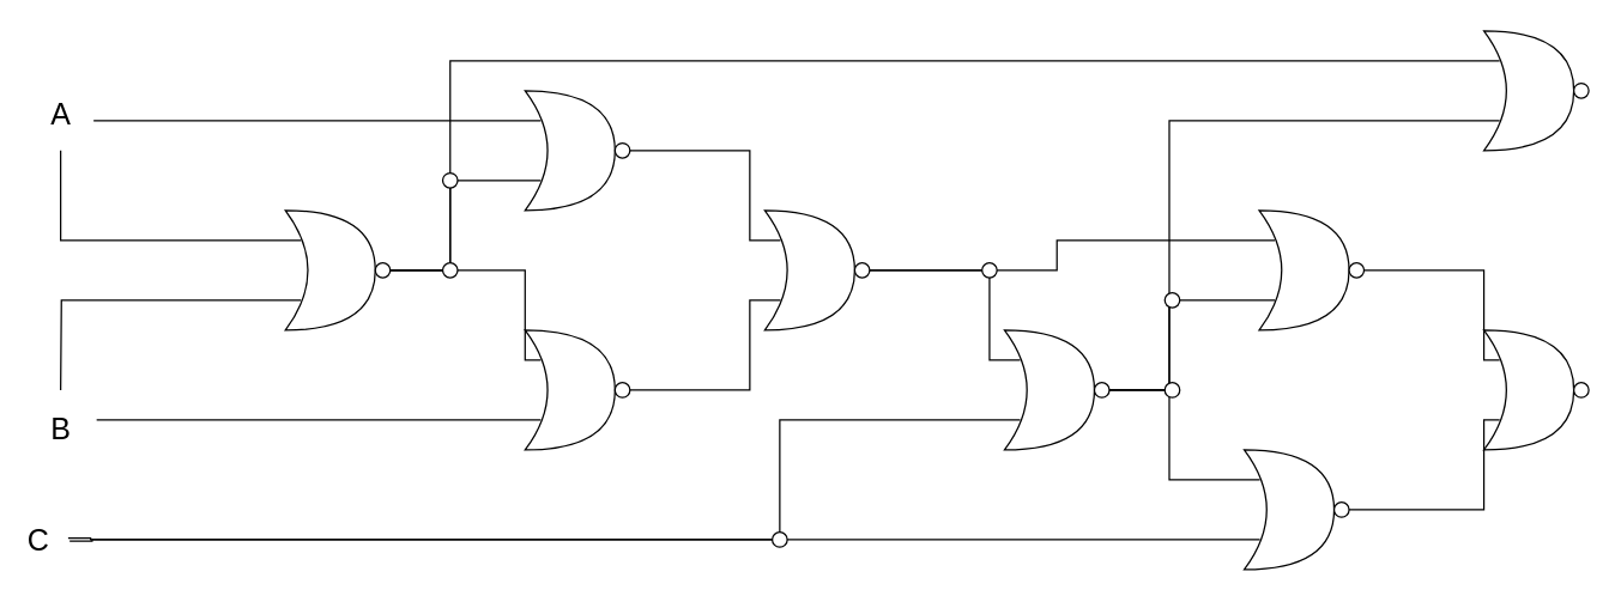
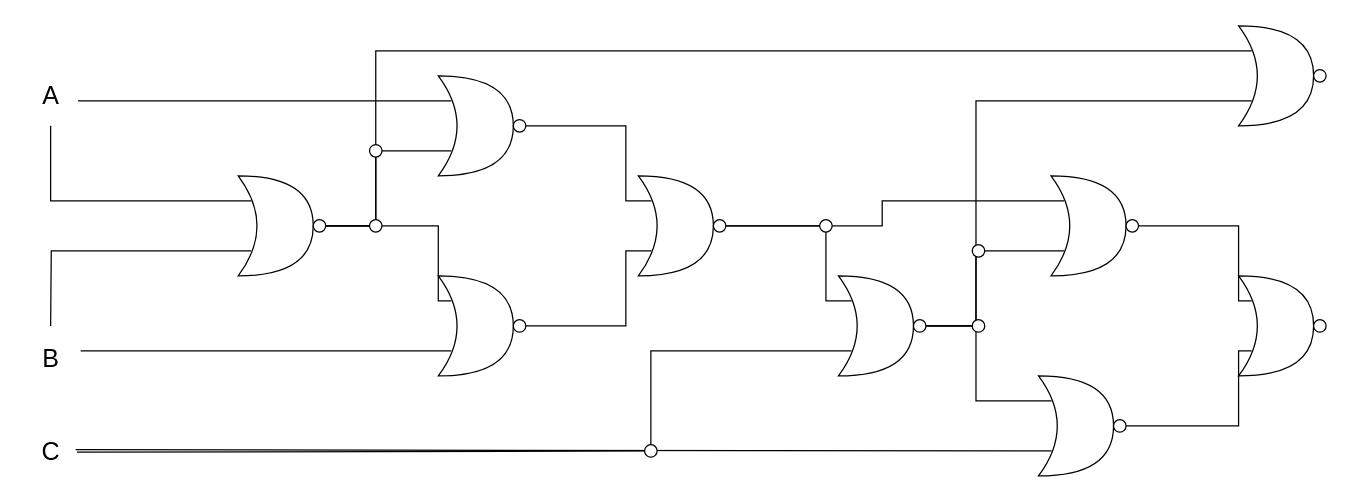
  <mxCell id="0" />
  <mxCell id="1" parent="0" />
  <mxCell id="2" style="edgeStyle=orthogonalEdgeStyle;rounded=0;orthogonalLoop=1;jettySize=auto;html=1;exitX=0.175;exitY=0.75;exitDx=0;exitDy=0;exitPerimeter=0;endArrow=none;endFill=0;" edge="1" parent="1" source="3"><mxGeometry relative="1" as="geometry"><mxPoint x="40" y="260" as="targetPoint" /></mxGeometry></mxCell>
  <mxCell id="3" value="" style="shape=xor;whiteSpace=wrap;html=1;" vertex="1" parent="1"><mxGeometry x="190" y="140" width="60" height="80" as="geometry" /></mxCell>
  <mxCell id="4" value="" style="shape=xor;whiteSpace=wrap;html=1;" vertex="1" parent="1"><mxGeometry x="350" y="60" width="60" height="80" as="geometry" /></mxCell>
  <mxCell id="5" value="" style="shape=xor;whiteSpace=wrap;html=1;" vertex="1" parent="1"><mxGeometry x="350" y="220" width="60" height="80" as="geometry" /></mxCell>
  <mxCell id="6" value="" style="shape=xor;whiteSpace=wrap;html=1;" vertex="1" parent="1"><mxGeometry x="510" y="140" width="60" height="80" as="geometry" /></mxCell>
  <mxCell id="7" value="" style="shape=xor;whiteSpace=wrap;html=1;" vertex="1" parent="1"><mxGeometry x="670" y="220" width="60" height="80" as="geometry" /></mxCell>
  <mxCell id="8" value="" style="shape=xor;whiteSpace=wrap;html=1;" vertex="1" parent="1"><mxGeometry x="840" y="140" width="60" height="80" as="geometry" /></mxCell>
  <mxCell id="9" value="" style="shape=xor;whiteSpace=wrap;html=1;" vertex="1" parent="1"><mxGeometry x="830" y="300" width="60" height="80" as="geometry" /></mxCell>
  <mxCell id="10" value="" style="shape=xor;whiteSpace=wrap;html=1;" vertex="1" parent="1"><mxGeometry x="990" y="220" width="60" height="80" as="geometry" /></mxCell>
  <mxCell id="11" value="" style="shape=xor;whiteSpace=wrap;html=1;" vertex="1" parent="1"><mxGeometry x="990" y="20" width="60" height="80" as="geometry" /></mxCell>
  <mxCell id="12" value="" style="endArrow=none;html=1;rounded=0;entryX=0.175;entryY=0.25;entryDx=0;entryDy=0;entryPerimeter=0;" edge="1" parent="1" target="3"><mxGeometry width="50" height="50" relative="1" as="geometry"><mxPoint x="40" y="100" as="sourcePoint" /><mxPoint x="560" y="260" as="targetPoint" /><Array as="points"><mxPoint x="40" y="160" /></Array></mxGeometry></mxCell>
  <mxCell id="13" value="A" style="text;html=1;align=center;verticalAlign=middle;resizable=0;points=[];autosize=1;strokeColor=none;fillColor=none;fontSize=20;" vertex="1" parent="1"><mxGeometry x="20" y="55" width="40" height="40" as="geometry" /></mxCell>
  <mxCell id="14" value="B" style="text;html=1;align=center;verticalAlign=middle;resizable=0;points=[];autosize=1;strokeColor=none;fillColor=none;fontSize=20;" vertex="1" parent="1"><mxGeometry x="20" y="265" width="40" height="40" as="geometry" /></mxCell>
- <mxCell id="15" value="C" style="text;html=1;align=center;verticalAlign=middle;resizable=0;points=[];autosize=1;strokeColor=none;fillColor=none;fontSize=20;" vertex="1" parent="1"><mxGeometry x="5" y="340" width="40" height="40" as="geometry" /></mxCell>
+ <mxCell id="15" value="C" style="text;html=1;align=center;verticalAlign=middle;resizable=0;points=[];autosize=1;strokeColor=none;fillColor=none;fontSize=20;" vertex="1" parent="1"><mxGeometry x="20" y="340" width="40" height="40" as="geometry" /></mxCell>
  <mxCell id="16" style="edgeStyle=orthogonalEdgeStyle;rounded=0;orthogonalLoop=1;jettySize=auto;html=1;exitX=0.175;exitY=0.25;exitDx=0;exitDy=0;exitPerimeter=0;entryX=1.05;entryY=0.625;entryDx=0;entryDy=0;entryPerimeter=0;endArrow=none;endFill=0;" edge="1" parent="1" source="4" target="13"><mxGeometry relative="1" as="geometry" /></mxCell>
  <mxCell id="17" style="edgeStyle=orthogonalEdgeStyle;rounded=0;orthogonalLoop=1;jettySize=auto;html=1;exitX=1;exitY=0.5;exitDx=0;exitDy=0;exitPerimeter=0;entryX=0.175;entryY=0.75;entryDx=0;entryDy=0;entryPerimeter=0;endArrow=none;endFill=0;" edge="1" parent="1" source="3" target="4"><mxGeometry relative="1" as="geometry" /></mxCell>
  <mxCell id="18" style="edgeStyle=orthogonalEdgeStyle;rounded=0;orthogonalLoop=1;jettySize=auto;html=1;exitX=1;exitY=0.5;exitDx=0;exitDy=0;exitPerimeter=0;entryX=0.175;entryY=0.25;entryDx=0;entryDy=0;entryPerimeter=0;endArrow=none;endFill=0;" edge="1" parent="1" source="32" target="5"><mxGeometry relative="1" as="geometry"><Array as="points"><mxPoint x="350" y="180" /><mxPoint x="350" y="240" /></Array></mxGeometry></mxCell>
  <mxCell id="19" style="edgeStyle=orthogonalEdgeStyle;rounded=0;orthogonalLoop=1;jettySize=auto;html=1;exitX=0.175;exitY=0.75;exitDx=0;exitDy=0;exitPerimeter=0;entryX=1.1;entryY=0.375;entryDx=0;entryDy=0;entryPerimeter=0;endArrow=none;endFill=0;" edge="1" parent="1" source="5" target="14"><mxGeometry relative="1" as="geometry" /></mxCell>
  <mxCell id="20" style="edgeStyle=orthogonalEdgeStyle;rounded=0;orthogonalLoop=1;jettySize=auto;html=1;exitX=1;exitY=0.5;exitDx=0;exitDy=0;exitPerimeter=0;entryX=0.175;entryY=0.25;entryDx=0;entryDy=0;entryPerimeter=0;endArrow=none;endFill=0;" edge="1" parent="1" source="36" target="6"><mxGeometry relative="1" as="geometry"><Array as="points"><mxPoint x="500" y="100" /><mxPoint x="500" y="160" /></Array></mxGeometry></mxCell>
  <mxCell id="21" style="edgeStyle=orthogonalEdgeStyle;rounded=0;orthogonalLoop=1;jettySize=auto;html=1;exitX=1;exitY=0.5;exitDx=0;exitDy=0;exitPerimeter=0;entryX=0.175;entryY=0.75;entryDx=0;entryDy=0;entryPerimeter=0;endArrow=none;endFill=0;" edge="1" parent="1" source="34" target="6"><mxGeometry relative="1" as="geometry"><Array as="points"><mxPoint x="500" y="260" /><mxPoint x="500" y="200" /></Array></mxGeometry></mxCell>
  <mxCell id="22" style="edgeStyle=orthogonalEdgeStyle;rounded=0;orthogonalLoop=1;jettySize=auto;html=1;exitX=1;exitY=0.5;exitDx=0;exitDy=0;exitPerimeter=0;entryX=0.175;entryY=0.25;entryDx=0;entryDy=0;entryPerimeter=0;endArrow=none;endFill=0;" edge="1" parent="1" source="6" target="8"><mxGeometry relative="1" as="geometry" /></mxCell>
  <mxCell id="23" style="edgeStyle=orthogonalEdgeStyle;rounded=0;orthogonalLoop=1;jettySize=auto;html=1;exitX=1;exitY=0.5;exitDx=0;exitDy=0;exitPerimeter=0;entryX=0.175;entryY=0.25;entryDx=0;entryDy=0;entryPerimeter=0;endArrow=none;endFill=0;" edge="1" parent="1" source="38" target="7"><mxGeometry relative="1" as="geometry"><Array as="points"><mxPoint x="660" y="180" /><mxPoint x="660" y="240" /></Array></mxGeometry></mxCell>
  <mxCell id="24" style="edgeStyle=orthogonalEdgeStyle;rounded=0;orthogonalLoop=1;jettySize=auto;html=1;exitX=0.175;exitY=0.75;exitDx=0;exitDy=0;exitPerimeter=0;entryX=1.025;entryY=0.525;entryDx=0;entryDy=0;entryPerimeter=0;endArrow=none;endFill=0;" edge="1" parent="1" source="7" target="15"><mxGeometry relative="1" as="geometry"><Array as="points"><mxPoint x="520" y="280" /><mxPoint x="520" y="360" /><mxPoint x="61" y="360" /></Array></mxGeometry></mxCell>
  <mxCell id="25" style="edgeStyle=orthogonalEdgeStyle;rounded=0;orthogonalLoop=1;jettySize=auto;html=1;exitX=1;exitY=0.5;exitDx=0;exitDy=0;exitPerimeter=0;entryX=0.175;entryY=0.75;entryDx=0;entryDy=0;entryPerimeter=0;endArrow=none;endFill=0;" edge="1" parent="1" source="7" target="8"><mxGeometry relative="1" as="geometry"><Array as="points"><mxPoint x="780" y="260" /><mxPoint x="780" y="200" /></Array></mxGeometry></mxCell>
  <mxCell id="26" style="edgeStyle=orthogonalEdgeStyle;rounded=0;orthogonalLoop=1;jettySize=auto;html=1;exitX=1;exitY=0.5;exitDx=0;exitDy=0;exitPerimeter=0;entryX=0.175;entryY=0.25;entryDx=0;entryDy=0;entryPerimeter=0;endArrow=none;endFill=0;" edge="1" parent="1" source="42" target="10"><mxGeometry relative="1" as="geometry"><Array as="points"><mxPoint x="990" y="180" /><mxPoint x="990" y="240" /></Array></mxGeometry></mxCell>
  <mxCell id="27" style="edgeStyle=orthogonalEdgeStyle;rounded=0;orthogonalLoop=1;jettySize=auto;html=1;exitX=1;exitY=0.5;exitDx=0;exitDy=0;exitPerimeter=0;entryX=0.175;entryY=0.75;entryDx=0;entryDy=0;entryPerimeter=0;endArrow=none;endFill=0;" edge="1" parent="1" source="46" target="10"><mxGeometry relative="1" as="geometry"><Array as="points"><mxPoint x="990" y="340" /><mxPoint x="990" y="280" /></Array></mxGeometry></mxCell>
  <mxCell id="28" style="edgeStyle=orthogonalEdgeStyle;rounded=0;orthogonalLoop=1;jettySize=auto;html=1;exitX=1;exitY=0.5;exitDx=0;exitDy=0;exitPerimeter=0;entryX=0.175;entryY=0.25;entryDx=0;entryDy=0;entryPerimeter=0;endArrow=none;endFill=0;" edge="1" parent="1" source="7" target="9"><mxGeometry relative="1" as="geometry"><Array as="points"><mxPoint x="780" y="260" /><mxPoint x="780" y="320" /></Array></mxGeometry></mxCell>
  <mxCell id="29" style="edgeStyle=orthogonalEdgeStyle;rounded=0;orthogonalLoop=1;jettySize=auto;html=1;exitX=0.175;exitY=0.75;exitDx=0;exitDy=0;exitPerimeter=0;entryX=1;entryY=0.475;entryDx=0;entryDy=0;entryPerimeter=0;endArrow=none;endFill=0;" edge="1" parent="1" source="9" target="15"><mxGeometry relative="1" as="geometry"><Array as="points"><mxPoint x="60" y="360" /></Array></mxGeometry></mxCell>
  <mxCell id="30" style="edgeStyle=orthogonalEdgeStyle;rounded=0;orthogonalLoop=1;jettySize=auto;html=1;exitX=1;exitY=0.5;exitDx=0;exitDy=0;exitPerimeter=0;entryX=0.175;entryY=0.25;entryDx=0;entryDy=0;entryPerimeter=0;endArrow=none;endFill=0;" edge="1" parent="1" source="3" target="11"><mxGeometry relative="1" as="geometry"><Array as="points"><mxPoint x="300" y="180" /><mxPoint x="300" y="40" /></Array></mxGeometry></mxCell>
  <mxCell id="31" value="" style="edgeStyle=orthogonalEdgeStyle;rounded=0;orthogonalLoop=1;jettySize=auto;html=1;exitX=1;exitY=0.5;exitDx=0;exitDy=0;exitPerimeter=0;entryX=0.175;entryY=0.25;entryDx=0;entryDy=0;entryPerimeter=0;endArrow=none;endFill=0;" edge="1" parent="1" source="3" target="32"><mxGeometry relative="1" as="geometry"><mxPoint x="250" y="180" as="sourcePoint" /><mxPoint x="361" y="240" as="targetPoint" /></mxGeometry></mxCell>
  <mxCell id="32" value="" style="ellipse;whiteSpace=wrap;html=1;aspect=fixed;" vertex="1" parent="1"><mxGeometry x="250" y="175" width="10" height="10" as="geometry" /></mxCell>
  <mxCell id="33" value="" style="edgeStyle=orthogonalEdgeStyle;rounded=0;orthogonalLoop=1;jettySize=auto;html=1;exitX=1;exitY=0.5;exitDx=0;exitDy=0;exitPerimeter=0;entryX=0.175;entryY=0.75;entryDx=0;entryDy=0;entryPerimeter=0;endArrow=none;endFill=0;" edge="1" parent="1" source="5" target="34"><mxGeometry relative="1" as="geometry"><mxPoint x="410" y="260" as="sourcePoint" /><mxPoint x="521" y="200" as="targetPoint" /></mxGeometry></mxCell>
  <mxCell id="34" value="" style="ellipse;whiteSpace=wrap;html=1;aspect=fixed;" vertex="1" parent="1"><mxGeometry x="410" y="255" width="10" height="10" as="geometry" /></mxCell>
  <mxCell id="35" value="" style="edgeStyle=orthogonalEdgeStyle;rounded=0;orthogonalLoop=1;jettySize=auto;html=1;exitX=1;exitY=0.5;exitDx=0;exitDy=0;exitPerimeter=0;entryX=0.175;entryY=0.25;entryDx=0;entryDy=0;entryPerimeter=0;endArrow=none;endFill=0;" edge="1" parent="1" source="4" target="36"><mxGeometry relative="1" as="geometry"><mxPoint x="410" y="100" as="sourcePoint" /><mxPoint x="521" y="160" as="targetPoint" /></mxGeometry></mxCell>
  <mxCell id="36" value="" style="ellipse;whiteSpace=wrap;html=1;aspect=fixed;" vertex="1" parent="1"><mxGeometry x="410" y="95" width="10" height="10" as="geometry" /></mxCell>
  <mxCell id="37" value="" style="edgeStyle=orthogonalEdgeStyle;rounded=0;orthogonalLoop=1;jettySize=auto;html=1;exitX=1;exitY=0.5;exitDx=0;exitDy=0;exitPerimeter=0;entryX=0.175;entryY=0.25;entryDx=0;entryDy=0;entryPerimeter=0;endArrow=none;endFill=0;" edge="1" parent="1" source="6" target="38"><mxGeometry relative="1" as="geometry"><mxPoint x="570" y="180" as="sourcePoint" /><mxPoint x="681" y="240" as="targetPoint" /></mxGeometry></mxCell>
  <mxCell id="38" value="" style="ellipse;whiteSpace=wrap;html=1;aspect=fixed;" vertex="1" parent="1"><mxGeometry x="570" y="175" width="10" height="10" as="geometry" /></mxCell>
  <mxCell id="39" value="" style="edgeStyle=orthogonalEdgeStyle;rounded=0;orthogonalLoop=1;jettySize=auto;html=1;exitX=0.175;exitY=0.75;exitDx=0;exitDy=0;exitPerimeter=0;entryX=1;entryY=0.5;entryDx=0;entryDy=0;entryPerimeter=0;endArrow=none;endFill=0;" edge="1" parent="1" source="11" target="40"><mxGeometry relative="1" as="geometry"><mxPoint x="1001" y="80" as="sourcePoint" /><mxPoint x="730" y="260" as="targetPoint" /><Array as="points"><mxPoint x="780" y="80" /><mxPoint x="780" y="260" /></Array></mxGeometry></mxCell>
  <mxCell id="40" value="" style="ellipse;whiteSpace=wrap;html=1;aspect=fixed;" vertex="1" parent="1"><mxGeometry x="730" y="255" width="10" height="10" as="geometry" /></mxCell>
  <mxCell id="41" value="" style="edgeStyle=orthogonalEdgeStyle;rounded=0;orthogonalLoop=1;jettySize=auto;html=1;exitX=1;exitY=0.5;exitDx=0;exitDy=0;exitPerimeter=0;entryX=0.175;entryY=0.25;entryDx=0;entryDy=0;entryPerimeter=0;endArrow=none;endFill=0;" edge="1" parent="1" source="8" target="42"><mxGeometry relative="1" as="geometry"><mxPoint x="900" y="180" as="sourcePoint" /><mxPoint x="1001" y="240" as="targetPoint" /></mxGeometry></mxCell>
  <mxCell id="42" value="" style="ellipse;whiteSpace=wrap;html=1;aspect=fixed;" vertex="1" parent="1"><mxGeometry x="900" y="175" width="10" height="10" as="geometry" /></mxCell>
  <mxCell id="43" value="" style="ellipse;whiteSpace=wrap;html=1;aspect=fixed;" vertex="1" parent="1"><mxGeometry x="1050" y="255" width="10" height="10" as="geometry" /></mxCell>
  <mxCell id="44" value="" style="ellipse;whiteSpace=wrap;html=1;aspect=fixed;" vertex="1" parent="1"><mxGeometry x="1050" y="55" width="10" height="10" as="geometry" /></mxCell>
  <mxCell id="45" value="" style="edgeStyle=orthogonalEdgeStyle;rounded=0;orthogonalLoop=1;jettySize=auto;html=1;exitX=1;exitY=0.5;exitDx=0;exitDy=0;exitPerimeter=0;entryX=0.175;entryY=0.75;entryDx=0;entryDy=0;entryPerimeter=0;endArrow=none;endFill=0;" edge="1" parent="1" source="9" target="46"><mxGeometry relative="1" as="geometry"><mxPoint x="890" y="340" as="sourcePoint" /><mxPoint x="1001" y="280" as="targetPoint" /></mxGeometry></mxCell>
  <mxCell id="46" value="" style="ellipse;whiteSpace=wrap;html=1;aspect=fixed;" vertex="1" parent="1"><mxGeometry x="890" y="335" width="10" height="10" as="geometry" /></mxCell>
  <mxCell id="47" value="" style="ellipse;whiteSpace=wrap;html=1;fillStyle=solid;fillColor=#ffffff;recursiveResize=0;expand=0;editable=1;movable=1;resizable=1;rotatable=0;deletable=1;locked=0;connectable=0;allowArrows=0;aspect=fixed;" vertex="1" parent="1"><mxGeometry x="295" y="175" width="10" height="10" as="geometry" /></mxCell>
  <mxCell id="48" value="" style="ellipse;whiteSpace=wrap;html=1;fillStyle=solid;fillColor=#ffffff;recursiveResize=0;expand=0;editable=1;movable=1;resizable=1;rotatable=0;deletable=1;locked=0;connectable=0;allowArrows=0;aspect=fixed;" vertex="1" parent="1"><mxGeometry x="295" y="115" width="10" height="10" as="geometry" /></mxCell>
  <mxCell id="49" value="" style="ellipse;whiteSpace=wrap;html=1;aspect=fixed;fillStyle=solid;fillColor=#ffffff;recursiveResize=0;expand=0;editable=1;movable=1;resizable=1;rotatable=0;deletable=1;locked=0;connectable=0;allowArrows=0;" vertex="1" parent="1"><mxGeometry x="655" y="175" width="10" height="10" as="geometry" /></mxCell>
  <mxCell id="50" value="" style="ellipse;whiteSpace=wrap;html=1;aspect=fixed;fillStyle=solid;fillColor=#ffffff;recursiveResize=0;expand=0;editable=1;movable=1;resizable=1;rotatable=0;deletable=1;locked=0;connectable=0;allowArrows=0;" vertex="1" parent="1"><mxGeometry x="515" y="355" width="10" height="10" as="geometry" /></mxCell>
  <mxCell id="51" value="" style="ellipse;whiteSpace=wrap;html=1;aspect=fixed;fillStyle=solid;fillColor=#ffffff;recursiveResize=0;expand=0;editable=1;movable=1;resizable=1;rotatable=0;deletable=1;locked=0;connectable=0;allowArrows=0;" vertex="1" parent="1"><mxGeometry x="777" y="255" width="10" height="10" as="geometry" /></mxCell>
  <mxCell id="52" value="" style="ellipse;whiteSpace=wrap;html=1;aspect=fixed;fillStyle=solid;fillColor=#ffffff;recursiveResize=0;expand=0;editable=1;movable=1;resizable=1;rotatable=0;deletable=1;locked=0;connectable=0;allowArrows=0;" vertex="1" parent="1"><mxGeometry x="777" y="195" width="10" height="10" as="geometry" /></mxCell>
